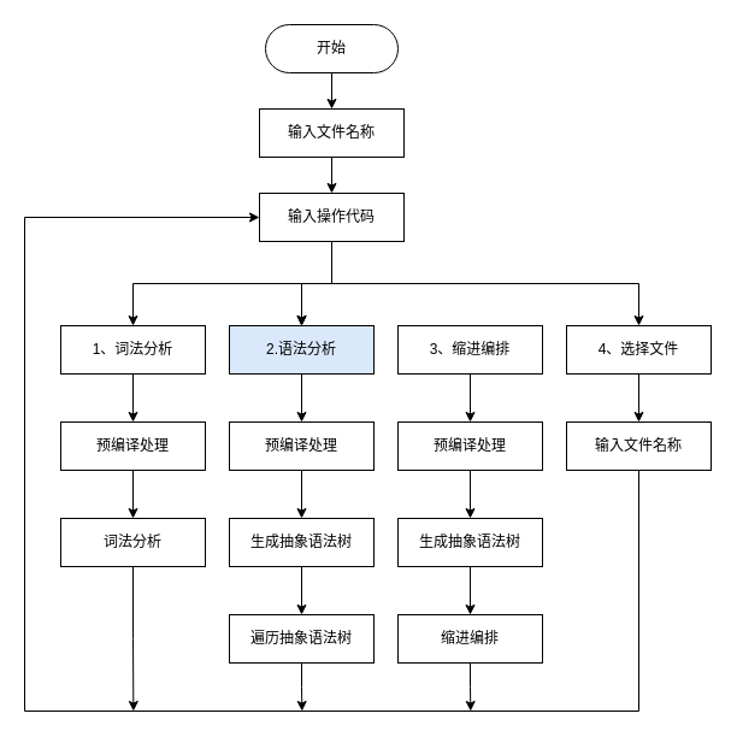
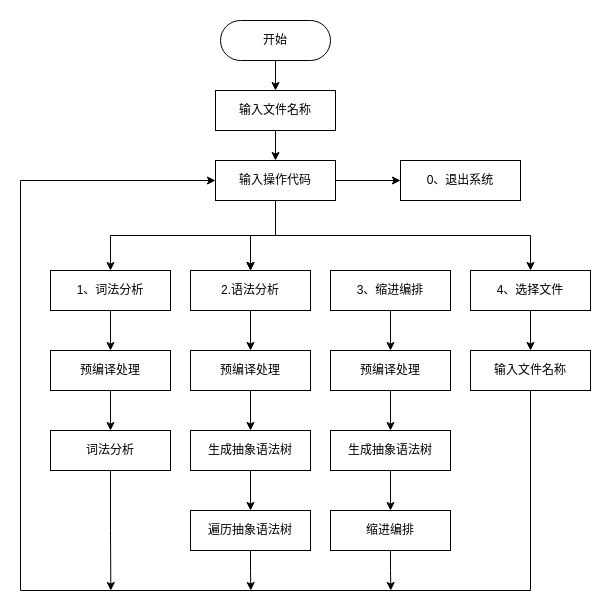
  <mxCell id="0" />
  <mxCell id="1" parent="0" />
  <mxCell id="2" value="" style="edgeStyle=orthogonalEdgeStyle;rounded=0;orthogonalLoop=1;jettySize=auto;html=1;" edge="1" parent="1" source="3" target="5"><mxGeometry relative="1" as="geometry" /></mxCell>
  <mxCell id="3" value="开始" style="rounded=1;whiteSpace=wrap;html=1;arcSize=50;" vertex="1" parent="1"><mxGeometry x="220" y="20" width="110" height="40" as="geometry" /></mxCell>
  <mxCell id="4" value="" style="edgeStyle=orthogonalEdgeStyle;rounded=0;orthogonalLoop=1;jettySize=auto;html=1;" edge="1" parent="1" source="5" target="12"><mxGeometry relative="1" as="geometry" /></mxCell>
  <mxCell id="5" value="输入文件名称" style="rounded=0;whiteSpace=wrap;html=1;" vertex="1" parent="1"><mxGeometry x="215" y="90" width="120" height="40" as="geometry" /></mxCell>
  <mxCell id="6" style="edgeStyle=orthogonalEdgeStyle;rounded=0;orthogonalLoop=1;jettySize=auto;html=1;exitX=0.5;exitY=1;exitDx=0;exitDy=0;entryX=0.5;entryY=0;entryDx=0;entryDy=0;" edge="1" parent="1" source="12" target="14"><mxGeometry relative="1" as="geometry" /></mxCell>
  <mxCell id="7" style="edgeStyle=orthogonalEdgeStyle;rounded=0;orthogonalLoop=1;jettySize=auto;html=1;exitX=0.5;exitY=1;exitDx=0;exitDy=0;" edge="1" parent="1" source="12" target="16"><mxGeometry relative="1" as="geometry" /></mxCell>
  <mxCell id="8" value="" style="edgeStyle=orthogonalEdgeStyle;rounded=0;orthogonalLoop=1;jettySize=auto;html=1;" edge="1" parent="1" source="12" target="16"><mxGeometry relative="1" as="geometry" /></mxCell>
  <mxCell id="9" value="" style="edgeStyle=orthogonalEdgeStyle;rounded=0;orthogonalLoop=1;jettySize=auto;html=1;" edge="1" parent="1" source="12" target="16"><mxGeometry relative="1" as="geometry" /></mxCell>
  <mxCell id="10" style="edgeStyle=orthogonalEdgeStyle;rounded=0;orthogonalLoop=1;jettySize=auto;html=1;exitX=0.5;exitY=1;exitDx=0;exitDy=0;entryX=0.5;entryY=0;entryDx=0;entryDy=0;" edge="1" parent="1" source="12" target="20"><mxGeometry relative="1" as="geometry" /></mxCell>
+ <mxCell id="11" value="" style="edgeStyle=orthogonalEdgeStyle;rounded=0;orthogonalLoop=1;jettySize=auto;html=1;" edge="1" parent="1" source="12" target="21"><mxGeometry relative="1" as="geometry" /></mxCell>
  <mxCell id="12" value="输入操作代码" style="rounded=0;whiteSpace=wrap;html=1;" vertex="1" parent="1"><mxGeometry x="215" y="160" width="120" height="40" as="geometry" /></mxCell>
  <mxCell id="13" value="" style="edgeStyle=orthogonalEdgeStyle;rounded=0;orthogonalLoop=1;jettySize=auto;html=1;" edge="1" parent="1" source="14" target="23"><mxGeometry relative="1" as="geometry" /></mxCell>
  <mxCell id="14" value="1、词法分析" style="rounded=0;whiteSpace=wrap;html=1;" vertex="1" parent="1"><mxGeometry x="50" y="270" width="120" height="40" as="geometry" /></mxCell>
  <mxCell id="15" value="" style="edgeStyle=orthogonalEdgeStyle;rounded=0;orthogonalLoop=1;jettySize=auto;html=1;" edge="1" parent="1" source="16" target="27"><mxGeometry relative="1" as="geometry" /></mxCell>
- <mxCell id="16" value="2.语法分析" style="rounded=0;whiteSpace=wrap;html=1;direction=west;fillColor=#dae8fc;" vertex="1" parent="1"><mxGeometry x="190" y="270" width="120" height="40" as="geometry" /></mxCell>
+ <mxCell id="16" value="2.语法分析" style="rounded=0;whiteSpace=wrap;html=1;direction=west;" vertex="1" parent="1"><mxGeometry x="190" y="270" width="120" height="40" as="geometry" /></mxCell>
  <mxCell id="17" value="" style="edgeStyle=orthogonalEdgeStyle;rounded=0;orthogonalLoop=1;jettySize=auto;html=1;" edge="1" parent="1" source="18" target="33"><mxGeometry relative="1" as="geometry" /></mxCell>
  <mxCell id="18" value="3、缩进编排" style="rounded=0;whiteSpace=wrap;html=1;direction=west;" vertex="1" parent="1"><mxGeometry x="330" y="270" width="120" height="40" as="geometry" /></mxCell>
  <mxCell id="19" value="" style="edgeStyle=orthogonalEdgeStyle;rounded=0;orthogonalLoop=1;jettySize=auto;html=1;" edge="1" parent="1" source="20" target="39"><mxGeometry relative="1" as="geometry" /></mxCell>
  <mxCell id="20" value="4、选择文件" style="rounded=0;whiteSpace=wrap;html=1;" vertex="1" parent="1"><mxGeometry x="470" y="270" width="120" height="40" as="geometry" /></mxCell>
+ <mxCell id="21" value="0、退出系统" style="rounded=0;whiteSpace=wrap;html=1;" vertex="1" parent="1"><mxGeometry x="400" y="160" width="120" height="40" as="geometry" /></mxCell>
  <mxCell id="22" value="" style="edgeStyle=orthogonalEdgeStyle;rounded=0;orthogonalLoop=1;jettySize=auto;html=1;" edge="1" parent="1" source="23" target="25"><mxGeometry relative="1" as="geometry" /></mxCell>
  <mxCell id="23" value="预编译处理" style="rounded=0;whiteSpace=wrap;html=1;" vertex="1" parent="1"><mxGeometry x="50" y="350" width="120" height="40" as="geometry" /></mxCell>
  <mxCell id="24" style="edgeStyle=orthogonalEdgeStyle;rounded=0;orthogonalLoop=1;jettySize=auto;html=1;exitX=0.5;exitY=1;exitDx=0;exitDy=0;" edge="1" parent="1" source="25"><mxGeometry relative="1" as="geometry"><mxPoint x="110.333" y="590" as="targetPoint" /></mxGeometry></mxCell>
  <mxCell id="25" value="词法分析" style="rounded=0;whiteSpace=wrap;html=1;" vertex="1" parent="1"><mxGeometry x="50" y="430" width="120" height="40" as="geometry" /></mxCell>
  <mxCell id="26" value="" style="edgeStyle=orthogonalEdgeStyle;rounded=0;orthogonalLoop=1;jettySize=auto;html=1;" edge="1" parent="1" source="27" target="29"><mxGeometry relative="1" as="geometry" /></mxCell>
  <mxCell id="27" value="预编译处理" style="rounded=0;whiteSpace=wrap;html=1;direction=west;" vertex="1" parent="1"><mxGeometry x="190" y="350" width="120" height="40" as="geometry" /></mxCell>
  <mxCell id="28" value="" style="edgeStyle=orthogonalEdgeStyle;rounded=0;orthogonalLoop=1;jettySize=auto;html=1;" edge="1" parent="1" source="29" target="31"><mxGeometry relative="1" as="geometry" /></mxCell>
  <mxCell id="29" value="生成抽象语法树" style="rounded=0;whiteSpace=wrap;html=1;direction=west;" vertex="1" parent="1"><mxGeometry x="190" y="430" width="120" height="40" as="geometry" /></mxCell>
  <mxCell id="30" style="edgeStyle=orthogonalEdgeStyle;rounded=0;orthogonalLoop=1;jettySize=auto;html=1;exitX=0.5;exitY=0;exitDx=0;exitDy=0;" edge="1" parent="1" source="31"><mxGeometry relative="1" as="geometry"><mxPoint x="250.333" y="590" as="targetPoint" /></mxGeometry></mxCell>
  <mxCell id="31" value="遍历抽象语法树" style="rounded=0;whiteSpace=wrap;html=1;direction=west;" vertex="1" parent="1"><mxGeometry x="190" y="510" width="120" height="40" as="geometry" /></mxCell>
  <mxCell id="32" value="" style="edgeStyle=orthogonalEdgeStyle;rounded=0;orthogonalLoop=1;jettySize=auto;html=1;" edge="1" parent="1" source="33" target="35"><mxGeometry relative="1" as="geometry" /></mxCell>
  <mxCell id="33" value="预编译处理" style="rounded=0;whiteSpace=wrap;html=1;direction=west;" vertex="1" parent="1"><mxGeometry x="330" y="350" width="120" height="40" as="geometry" /></mxCell>
  <mxCell id="34" value="" style="edgeStyle=orthogonalEdgeStyle;rounded=0;orthogonalLoop=1;jettySize=auto;html=1;" edge="1" parent="1" source="35" target="37"><mxGeometry relative="1" as="geometry" /></mxCell>
  <mxCell id="35" value="生成抽象语法树" style="rounded=0;whiteSpace=wrap;html=1;direction=west;" vertex="1" parent="1"><mxGeometry x="330" y="430" width="120" height="40" as="geometry" /></mxCell>
  <mxCell id="36" style="edgeStyle=orthogonalEdgeStyle;rounded=0;orthogonalLoop=1;jettySize=auto;html=1;exitX=0.5;exitY=0;exitDx=0;exitDy=0;" edge="1" parent="1" source="37"><mxGeometry relative="1" as="geometry"><mxPoint x="390.333" y="590" as="targetPoint" /></mxGeometry></mxCell>
  <mxCell id="37" value="缩进编排" style="rounded=0;whiteSpace=wrap;html=1;direction=west;" vertex="1" parent="1"><mxGeometry x="330" y="510" width="120" height="40" as="geometry" /></mxCell>
  <mxCell id="38" style="edgeStyle=orthogonalEdgeStyle;rounded=0;orthogonalLoop=1;jettySize=auto;html=1;exitX=0.5;exitY=1;exitDx=0;exitDy=0;entryX=0;entryY=0.5;entryDx=0;entryDy=0;" edge="1" parent="1" source="39" target="12"><mxGeometry relative="1" as="geometry"><Array as="points"><mxPoint x="530" y="590" /><mxPoint x="20" y="590" /><mxPoint x="20" y="180" /></Array></mxGeometry></mxCell>
  <mxCell id="39" value="输入文件名称" style="rounded=0;whiteSpace=wrap;html=1;" vertex="1" parent="1"><mxGeometry x="470" y="350" width="120" height="40" as="geometry" /></mxCell>
